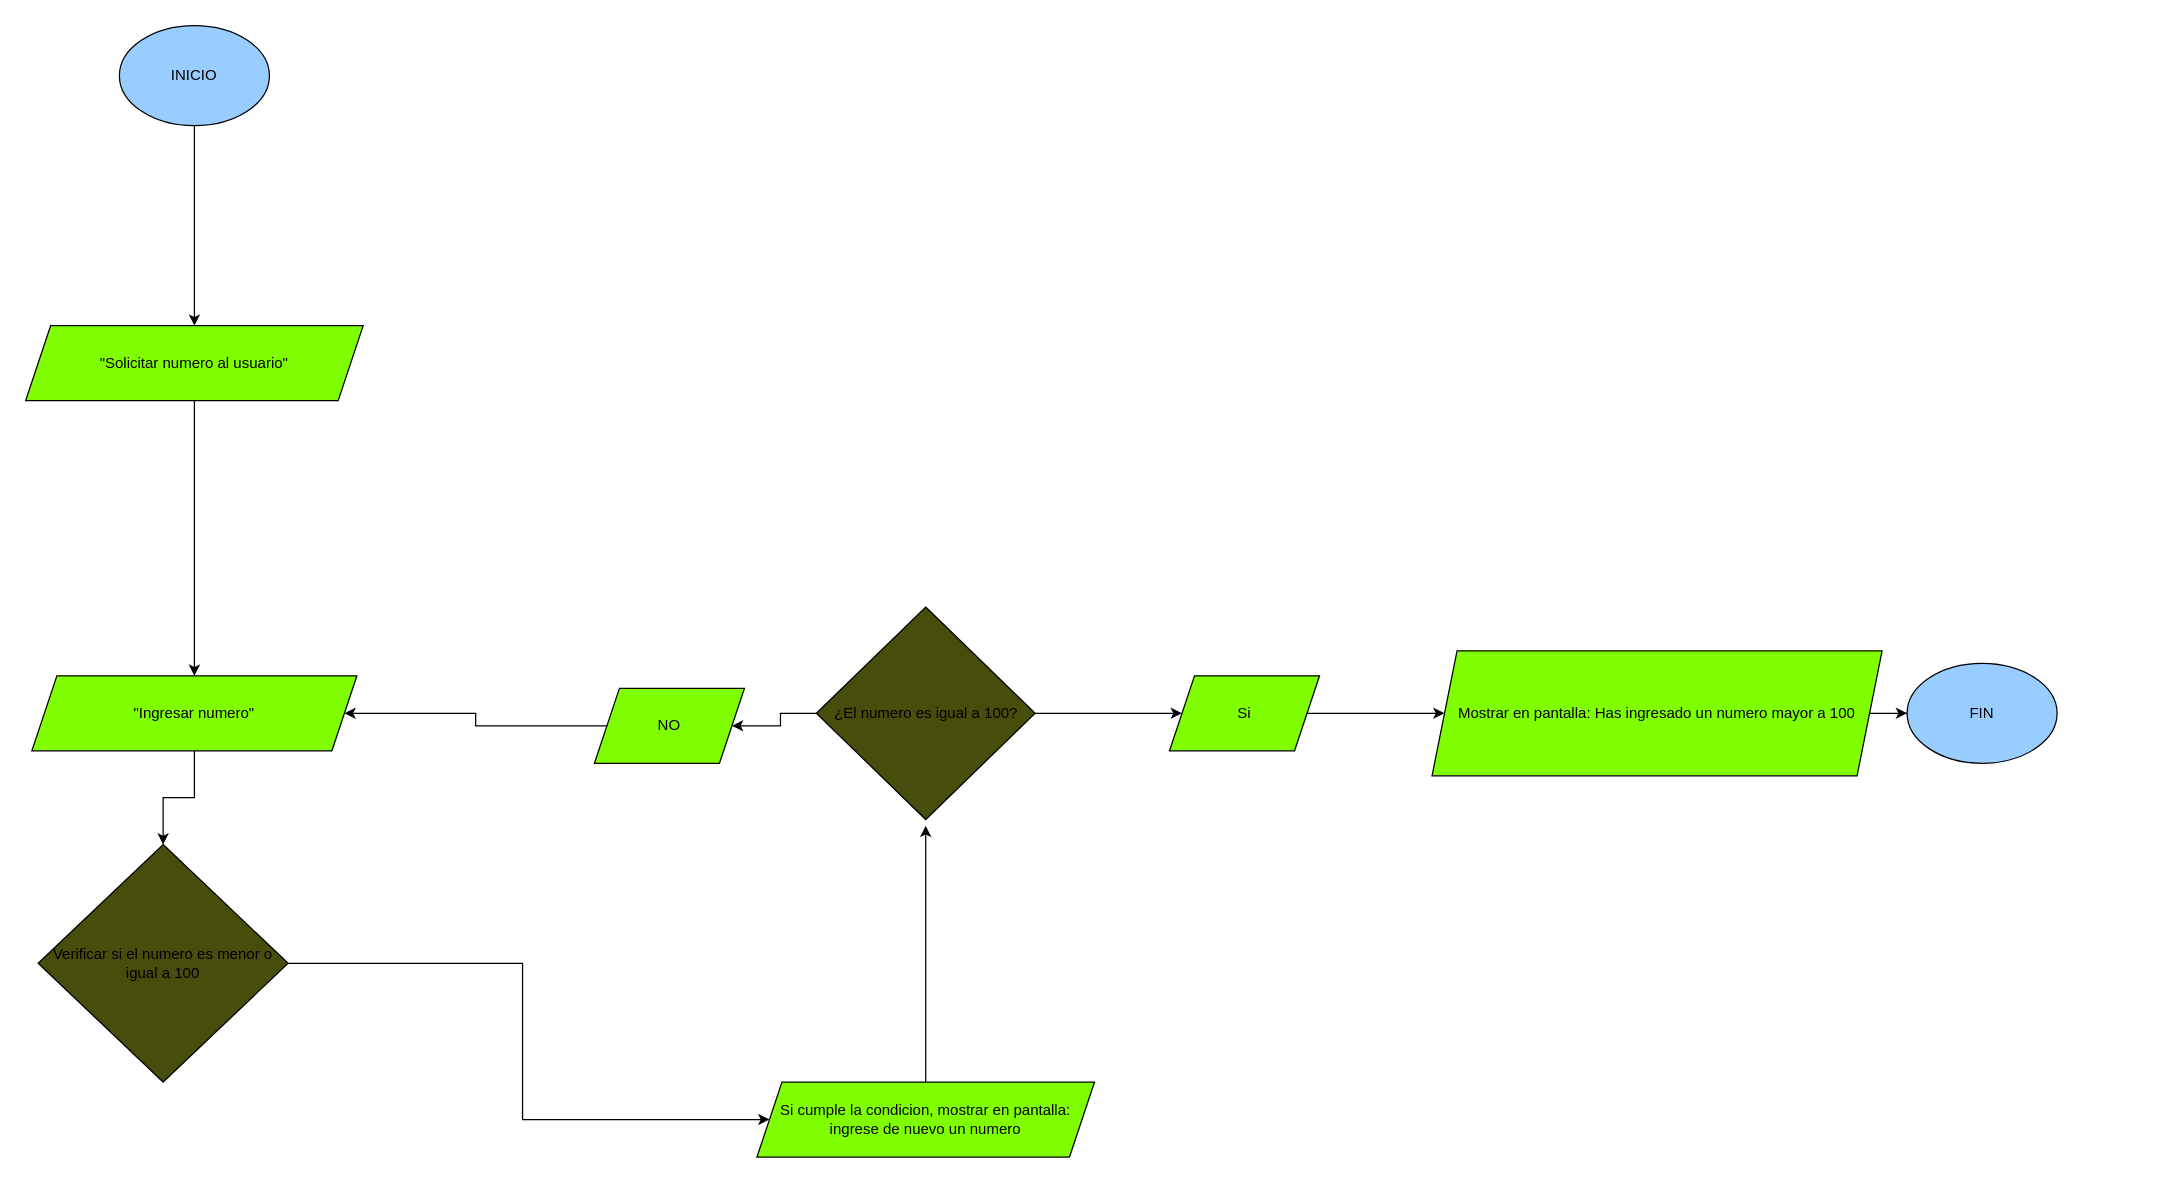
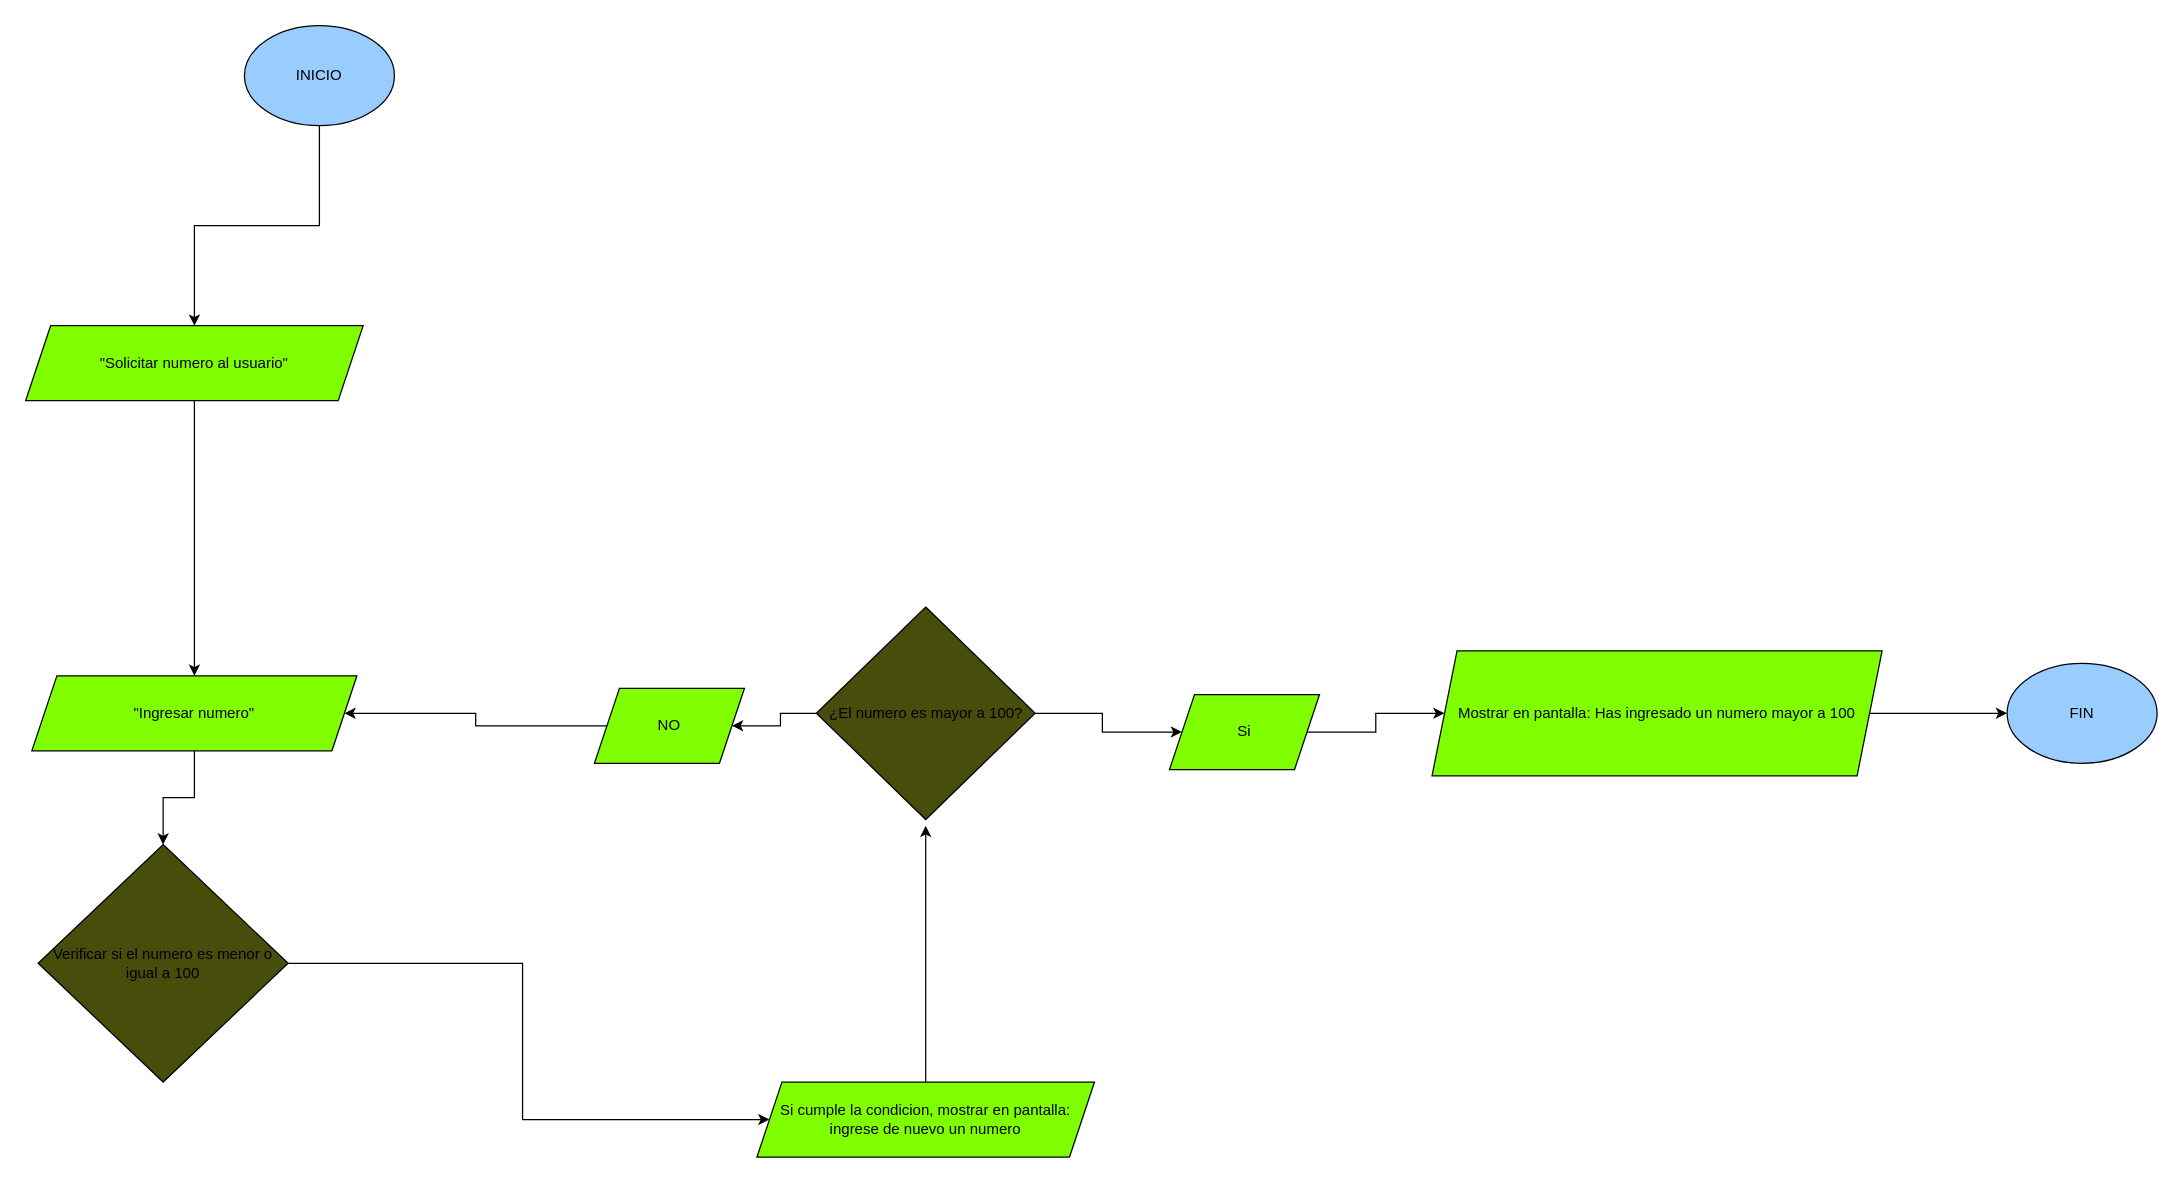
  <mxCell id="0" />
  <mxCell id="1" parent="0" />
  <mxCell id="2" value="" style="edgeStyle=orthogonalEdgeStyle;rounded=0;orthogonalLoop=1;jettySize=auto;html=1;entryX=0.5;entryY=0;entryDx=0;entryDy=0;" edge="1" parent="1" source="3" target="5"><mxGeometry relative="1" as="geometry"><mxPoint x="155" y="190" as="targetPoint" /></mxGeometry></mxCell>
- <mxCell id="3" value="INICIO" style="ellipse;whiteSpace=wrap;html=1;fillColor=#99CCFF;" vertex="1" parent="1"><mxGeometry x="95" y="20" width="120" height="80" as="geometry" /></mxCell>
+ <mxCell id="3" value="INICIO" style="ellipse;whiteSpace=wrap;html=1;fillColor=#99CCFF;" vertex="1" parent="1"><mxGeometry x="195" y="20" width="120" height="80" as="geometry" /></mxCell>
  <mxCell id="4" value="" style="edgeStyle=orthogonalEdgeStyle;rounded=0;orthogonalLoop=1;jettySize=auto;html=1;entryX=0.5;entryY=0;entryDx=0;entryDy=0;" edge="1" parent="1" source="5" target="7"><mxGeometry relative="1" as="geometry"><mxPoint x="165" y="360" as="targetPoint" /></mxGeometry></mxCell>
  <mxCell id="5" value="&quot;Solicitar numero al usuario&quot;" style="shape=parallelogram;perimeter=parallelogramPerimeter;whiteSpace=wrap;html=1;fixedSize=1;fillColor=#80FF00;" vertex="1" parent="1"><mxGeometry x="20" y="260" width="270" height="60" as="geometry" /></mxCell>
  <mxCell id="6" value="" style="edgeStyle=orthogonalEdgeStyle;rounded=0;orthogonalLoop=1;jettySize=auto;html=1;" edge="1" parent="1" source="7" target="9"><mxGeometry relative="1" as="geometry" /></mxCell>
  <mxCell id="7" value="&quot;Ingresar numero&quot;" style="shape=parallelogram;perimeter=parallelogramPerimeter;whiteSpace=wrap;html=1;fixedSize=1;fillColor=#80FF00;" vertex="1" parent="1"><mxGeometry x="25" y="540" width="260" height="60" as="geometry" /></mxCell>
  <mxCell id="8" value="" style="edgeStyle=orthogonalEdgeStyle;rounded=0;orthogonalLoop=1;jettySize=auto;html=1;" edge="1" parent="1" source="9" target="11"><mxGeometry relative="1" as="geometry" /></mxCell>
  <mxCell id="9" value="Verificar si el numero es menor o igual a 100" style="rhombus;whiteSpace=wrap;html=1;fillColor=#474D0A;" vertex="1" parent="1"><mxGeometry x="30" y="675" width="200" height="190" as="geometry" /></mxCell>
  <mxCell id="10" value="" style="edgeStyle=orthogonalEdgeStyle;rounded=0;orthogonalLoop=1;jettySize=auto;html=1;" edge="1" parent="1" source="11"><mxGeometry relative="1" as="geometry"><mxPoint x="740" y="660" as="targetPoint" /></mxGeometry></mxCell>
  <mxCell id="11" value="Si cumple la condicion, mostrar en pantalla: ingrese de nuevo un numero" style="shape=parallelogram;perimeter=parallelogramPerimeter;whiteSpace=wrap;html=1;fixedSize=1;fillColor=#80FF00;" vertex="1" parent="1"><mxGeometry x="605" y="865" width="270" height="60" as="geometry" /></mxCell>
  <mxCell id="12" value="" style="edgeStyle=orthogonalEdgeStyle;rounded=0;orthogonalLoop=1;jettySize=auto;html=1;" edge="1" parent="1" source="14" target="16"><mxGeometry relative="1" as="geometry" /></mxCell>
  <mxCell id="13" value="" style="edgeStyle=orthogonalEdgeStyle;rounded=0;orthogonalLoop=1;jettySize=auto;html=1;" edge="1" parent="1" source="14" target="18"><mxGeometry relative="1" as="geometry" /></mxCell>
- <mxCell id="14" value="¿El numero es igual a 100?" style="rhombus;whiteSpace=wrap;html=1;fillColor=#474D0A;" vertex="1" parent="1"><mxGeometry x="652.5" y="485" width="175" height="170" as="geometry" /></mxCell>
+ <mxCell id="14" value="¿El numero es mayor a 100?" style="rhombus;whiteSpace=wrap;html=1;fillColor=#474D0A;" vertex="1" parent="1"><mxGeometry x="652.5" y="485" width="175" height="170" as="geometry" /></mxCell>
  <mxCell id="15" value="" style="edgeStyle=orthogonalEdgeStyle;rounded=0;orthogonalLoop=1;jettySize=auto;html=1;entryX=1;entryY=0.5;entryDx=0;entryDy=0;" edge="1" parent="1" source="16" target="7"><mxGeometry relative="1" as="geometry"><mxPoint x="335" y="570" as="targetPoint" /></mxGeometry></mxCell>
  <mxCell id="16" value="NO" style="shape=parallelogram;perimeter=parallelogramPerimeter;whiteSpace=wrap;html=1;fixedSize=1;fillColor=#80FF00;" vertex="1" parent="1"><mxGeometry x="475" y="550" width="120" height="60" as="geometry" /></mxCell>
  <mxCell id="17" value="" style="edgeStyle=orthogonalEdgeStyle;rounded=0;orthogonalLoop=1;jettySize=auto;html=1;" edge="1" parent="1" source="18" target="20"><mxGeometry relative="1" as="geometry" /></mxCell>
- <mxCell id="18" value="Si" style="shape=parallelogram;perimeter=parallelogramPerimeter;whiteSpace=wrap;html=1;fixedSize=1;fillColor=#80FF00;" vertex="1" parent="1"><mxGeometry x="935" y="540" width="120" height="60" as="geometry" /></mxCell>
+ <mxCell id="18" value="Si" style="shape=parallelogram;perimeter=parallelogramPerimeter;whiteSpace=wrap;html=1;fixedSize=1;fillColor=#80FF00;" vertex="1" parent="1"><mxGeometry x="935" y="555" width="120" height="60" as="geometry" /></mxCell>
  <mxCell id="19" value="" style="edgeStyle=orthogonalEdgeStyle;rounded=0;orthogonalLoop=1;jettySize=auto;html=1;" edge="1" parent="1" source="20" target="21"><mxGeometry relative="1" as="geometry" /></mxCell>
  <mxCell id="20" value="Mostrar en pantalla: Has ingresado un numero mayor a 100" style="shape=parallelogram;perimeter=parallelogramPerimeter;whiteSpace=wrap;html=1;fixedSize=1;fillColor=#80FF00;" vertex="1" parent="1"><mxGeometry x="1145" y="520" width="360" height="100" as="geometry" /></mxCell>
- <mxCell id="21" value="FIN" style="ellipse;whiteSpace=wrap;html=1;fillColor=#99CCFF;" vertex="1" parent="1"><mxGeometry x="1525" y="530" width="120" height="80" as="geometry" /></mxCell>
+ <mxCell id="21" value="FIN" style="ellipse;whiteSpace=wrap;html=1;fillColor=#99CCFF;" vertex="1" parent="1"><mxGeometry x="1605" y="530" width="120" height="80" as="geometry" /></mxCell>
